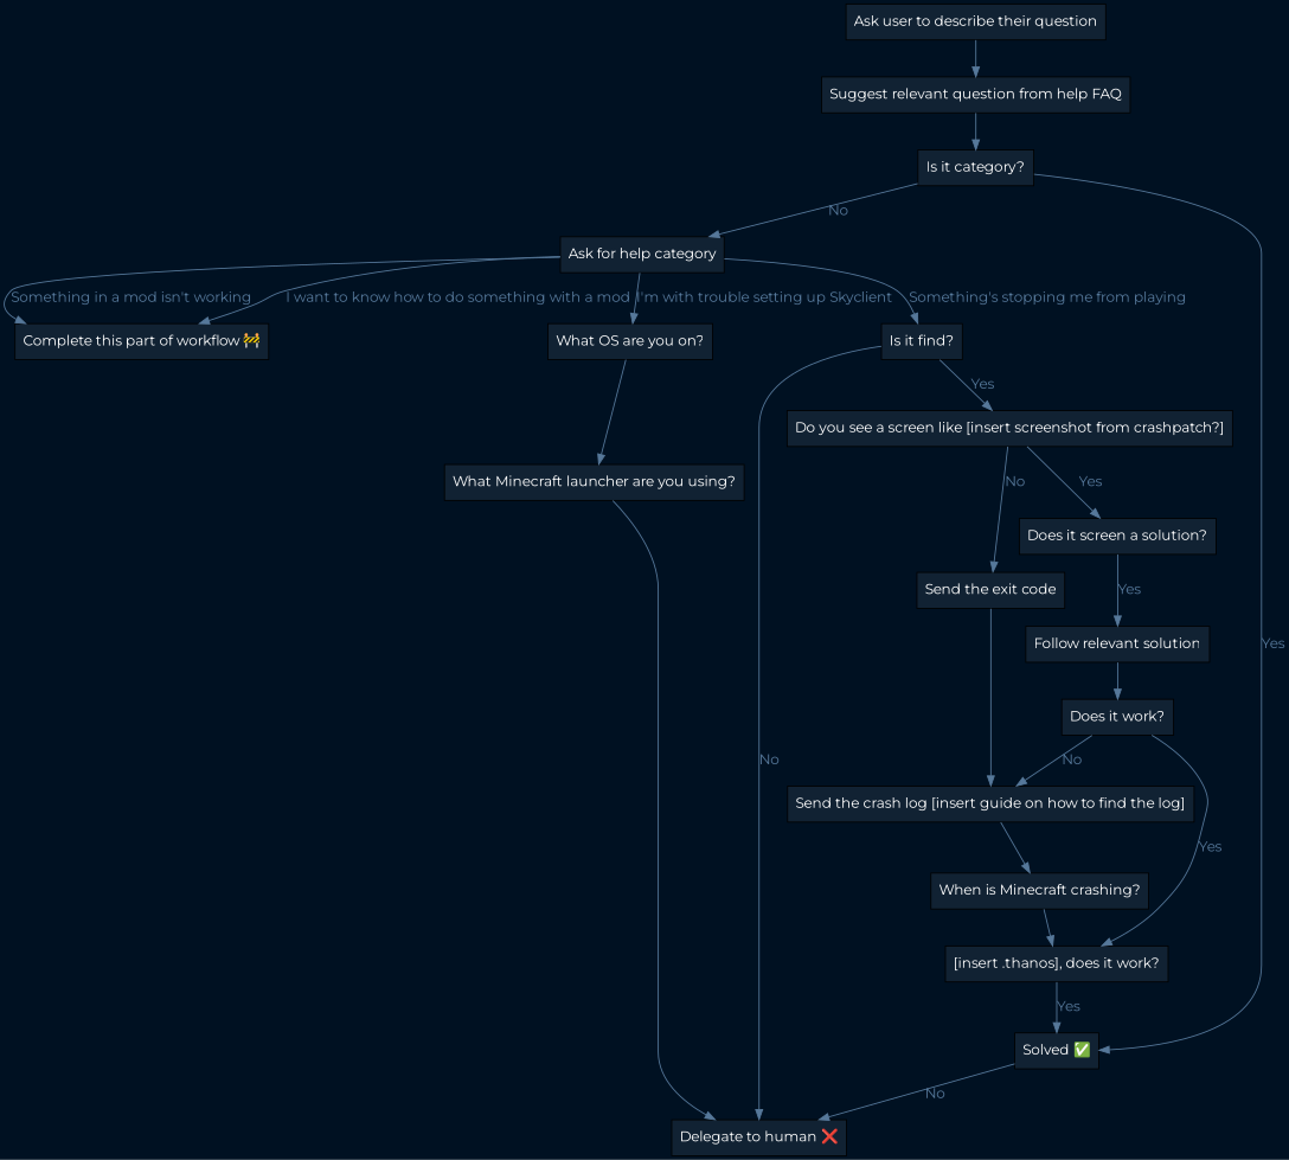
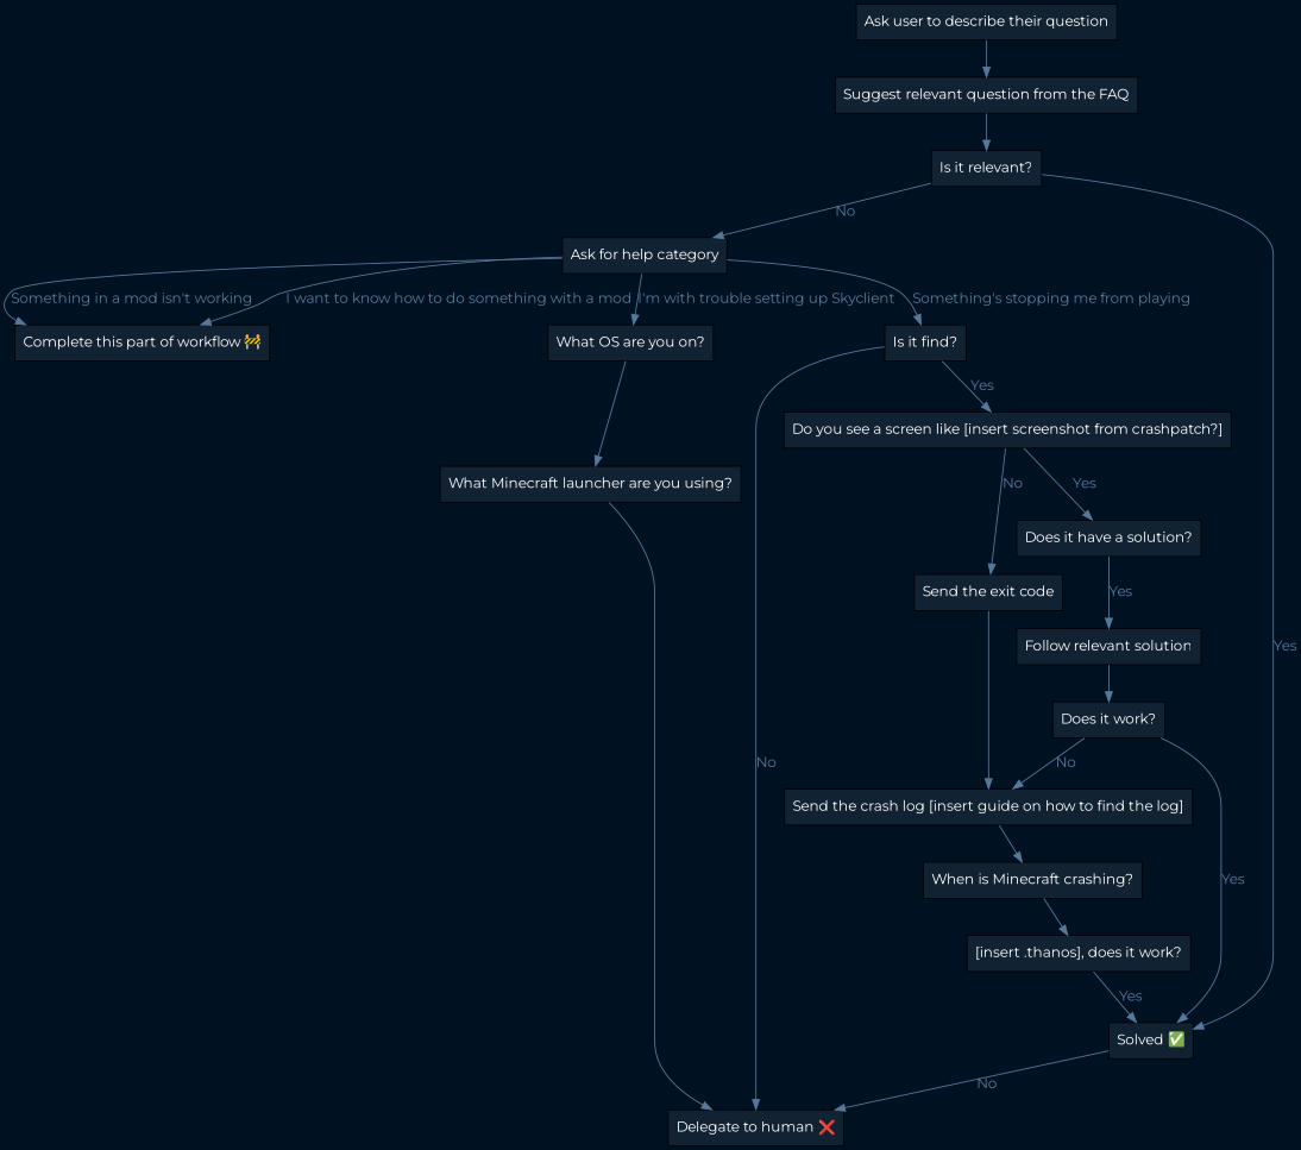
  digraph {
    bgcolor="#001122"
    fontname=Montserrat
    node [fillcolor="#112233" fontcolor=white fontname=Montserrat shape=box style=filled]
    edge [color="#56789a" fontcolor="#56789a" fontname=Montserrat]
    "Ask user to describe their question"
-   "Suggest relevant question from the FAQ" [label="Suggest relevant question from help FAQ"]
-   "Is it relevant?" [label="Is it category?"]
+   "Suggest relevant question from the FAQ"
+   "Is it relevant?"
    "Ask for help category"
    "Solved ✅"
    n6 [label="Is it find?"]
    "Complete this part of workflow 🚧"
    "What OS are you on?"
    "Delegate to human ❌"
    "Do you see a screen like [insert screenshot from crashpatch?]"
    "What Minecraft launcher are you using?"
-   "Does it have a solution?" [label="Does it screen a solution?"]
+   "Does it have a solution?"
    "Send the exit code"
    n14 [label="Follow relevant solution"]
    "Send the crash log [insert guide on how to find the log]"
    "Does it work?"
    "When is Minecraft crashing?"
    "[insert .thanos], does it work?"
    "Ask user to describe their question" -> "Suggest relevant question from the FAQ"
    "Suggest relevant question from the FAQ" -> "Is it relevant?"
    "Is it relevant?" -> "Ask for help category" [label=No]
    "Is it relevant?" -> "Solved ✅" [label=Yes]
    "Ask for help category" -> n6 [label="Something's stopping me from playing"]
    "Ask for help category" -> "Complete this part of workflow 🚧" [label="Something in a mod isn't working"]
    "Ask for help category" -> "Complete this part of workflow 🚧" [label="I want to know how to do something with a mod"]
    "Ask for help category" -> "What OS are you on?" [label="I'm with trouble setting up Skyclient"]
    "Solved ✅" -> "Delegate to human ❌" [label=No]
    n6 -> "Delegate to human ❌" [label=No]
    n6 -> "Do you see a screen like [insert screenshot from crashpatch?]" [label=Yes]
    "What OS are you on?" -> "What Minecraft launcher are you using?"
    "Do you see a screen like [insert screenshot from crashpatch?]" -> "Does it have a solution?" [label=Yes]
    "Do you see a screen like [insert screenshot from crashpatch?]" -> "Send the exit code" [label=No]
    "What Minecraft launcher are you using?" -> "Delegate to human ❌"
    "Does it have a solution?" -> n14 [label=Yes]
    "Send the exit code" -> "Send the crash log [insert guide on how to find the log]"
    n14 -> "Does it work?"
    "Send the crash log [insert guide on how to find the log]" -> "When is Minecraft crashing?"
-   "Does it work?" -> "[insert .thanos], does it work?" [label=Yes]
+   "Does it work?" -> "Solved ✅" [label=Yes]
    "Does it work?" -> "Send the crash log [insert guide on how to find the log]" [label=No]
    "When is Minecraft crashing?" -> "[insert .thanos], does it work?"
    "[insert .thanos], does it work?" -> "Solved ✅" [label=Yes]
  }
